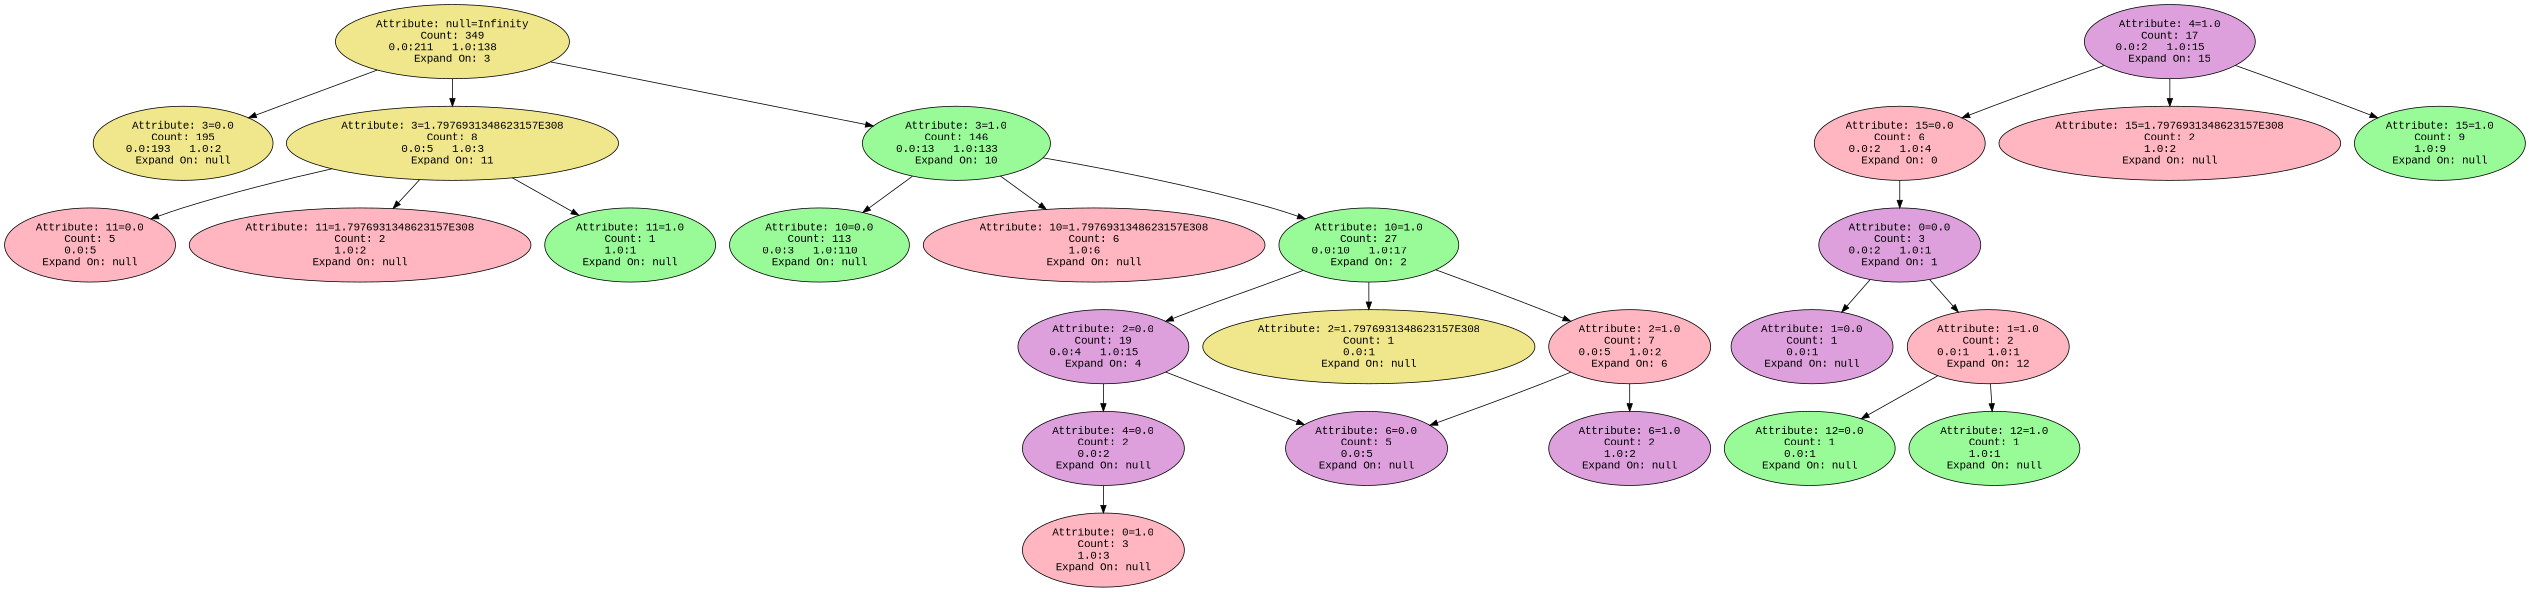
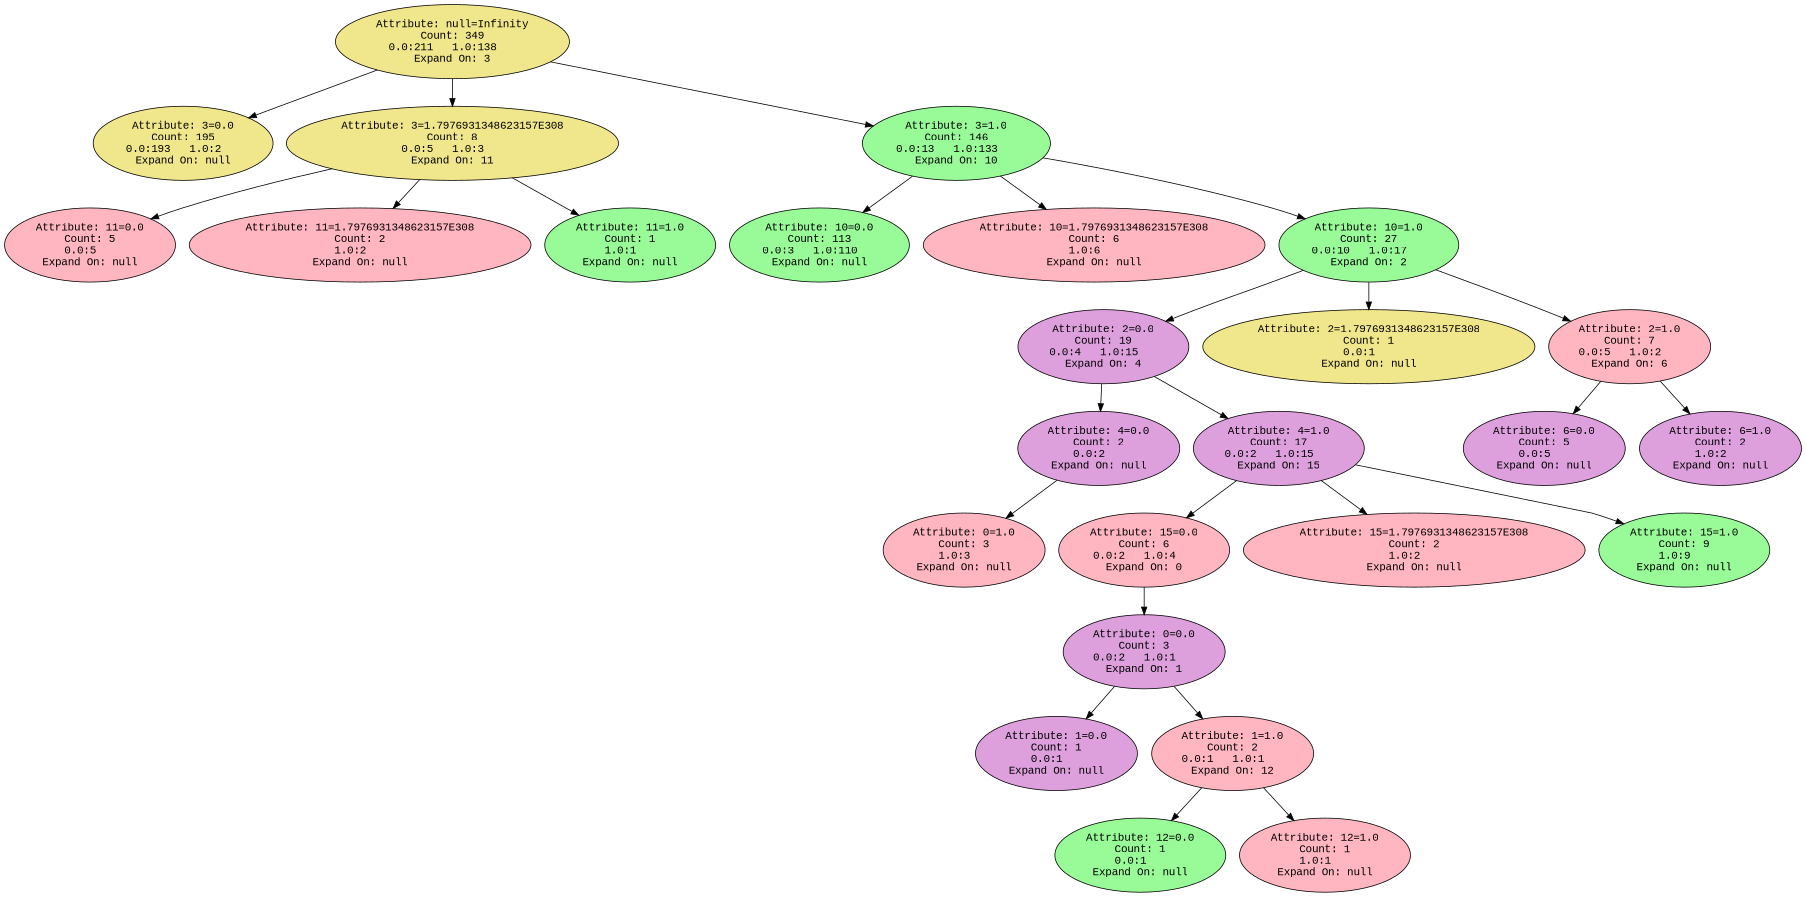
  digraph {
    fontname="Liberation Mono"
    node [fillcolor=lightpink fontname="Liberation Mono" style=filled]
    edge [fontname="Liberation Mono"]
    n1 [fillcolor=khaki label="Attribute: null=Infinity\nCount: 349\n0.0:211   1.0:138   \nExpand On: 3"]
    n2 [fillcolor=khaki label="Attribute: 3=0.0\nCount: 195\n0.0:193   1.0:2   \nExpand On: null"]
    n3 [fillcolor=khaki label="Attribute: 3=1.7976931348623157E308\nCount: 8\n0.0:5   1.0:3   \nExpand On: 11"]
    n4 [fillcolor=palegreen label="Attribute: 3=1.0\nCount: 146\n0.0:13   1.0:133   \nExpand On: 10"]
    n5 [label="Attribute: 11=0.0\nCount: 5\n0.0:5   \nExpand On: null"]
    n6 [label="Attribute: 11=1.7976931348623157E308\nCount: 2\n1.0:2   \nExpand On: null"]
    n7 [fillcolor=palegreen label="Attribute: 11=1.0\nCount: 1\n1.0:1   \nExpand On: null"]
    n8 [fillcolor=palegreen label="Attribute: 10=0.0\nCount: 113\n0.0:3   1.0:110   \nExpand On: null"]
    n9 [label="Attribute: 10=1.7976931348623157E308\nCount: 6\n1.0:6   \nExpand On: null"]
    n10 [fillcolor=palegreen label="Attribute: 10=1.0\nCount: 27\n0.0:10   1.0:17   \nExpand On: 2"]
    n11 [fillcolor=plum label="Attribute: 2=0.0\nCount: 19\n0.0:4   1.0:15   \nExpand On: 4"]
    n12 [fillcolor=khaki label="Attribute: 2=1.7976931348623157E308\nCount: 1\n0.0:1   \nExpand On: null"]
    n13 [label="Attribute: 2=1.0\nCount: 7\n0.0:5   1.0:2   \nExpand On: 6"]
    n14 [fillcolor=plum label="Attribute: 4=0.0\nCount: 2\n0.0:2   \nExpand On: null"]
    n15 [fillcolor=plum label="Attribute: 4=1.0\nCount: 17\n0.0:2   1.0:15   \nExpand On: 15"]
    n16 [fillcolor=plum label="Attribute: 6=0.0\nCount: 5\n0.0:5   \nExpand On: null"]
    n17 [fillcolor=plum label="Attribute: 6=1.0\nCount: 2\n1.0:2   \nExpand On: null"]
    n18 [label="Attribute: 0=1.0\nCount: 3\n1.0:3   \nExpand On: null"]
    n19 [label="Attribute: 15=0.0\nCount: 6\n0.0:2   1.0:4   \nExpand On: 0"]
    n20 [label="Attribute: 15=1.7976931348623157E308\nCount: 2\n1.0:2   \nExpand On: null"]
    n21 [fillcolor=palegreen label="Attribute: 15=1.0\nCount: 9\n1.0:9   \nExpand On: null"]
    n22 [fillcolor=plum label="Attribute: 0=0.0\nCount: 3\n0.0:2   1.0:1   \nExpand On: 1"]
    n23 [fillcolor=plum label="Attribute: 1=0.0\nCount: 1\n0.0:1   \nExpand On: null"]
    n24 [label="Attribute: 1=1.0\nCount: 2\n0.0:1   1.0:1   \nExpand On: 12"]
    n25 [fillcolor=palegreen label="Attribute: 12=0.0\nCount: 1\n0.0:1   \nExpand On: null"]
-   n26 [fillcolor=palegreen label="Attribute: 12=1.0\nCount: 1\n1.0:1   \nExpand On: null"]
+   n26 [label="Attribute: 12=1.0\nCount: 1\n1.0:1   \nExpand On: null"]
    n1 -> n2
    n1 -> n3
    n1 -> n4
    n3 -> n5
    n3 -> n6
    n3 -> n7
    n4 -> n8
    n4 -> n9
    n4 -> n10
    n10 -> n11
    n10 -> n12
    n10 -> n13
    n11 -> n14
-   n11 -> n16
+   n11 -> n15
    n13 -> n16
    n13 -> n17
    n14 -> n18
    n15 -> n19
    n15 -> n20
    n15 -> n21
    n19 -> n22
    n22 -> n23
    n22 -> n24
    n24 -> n25
    n24 -> n26
  }
